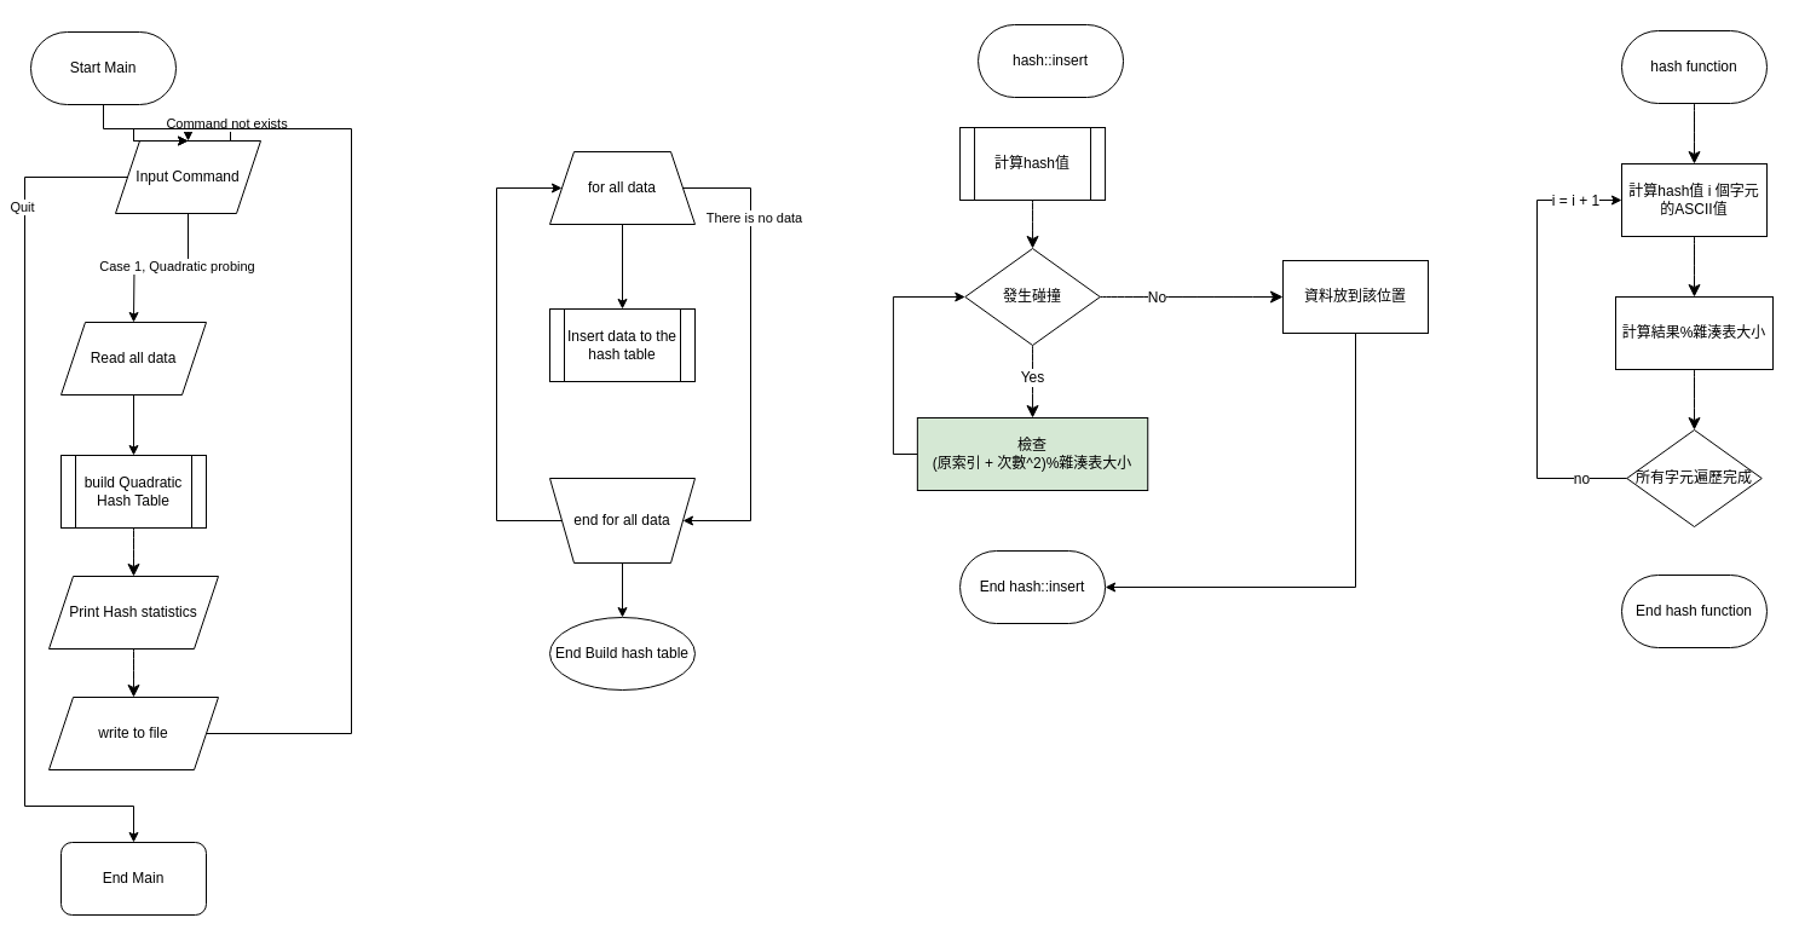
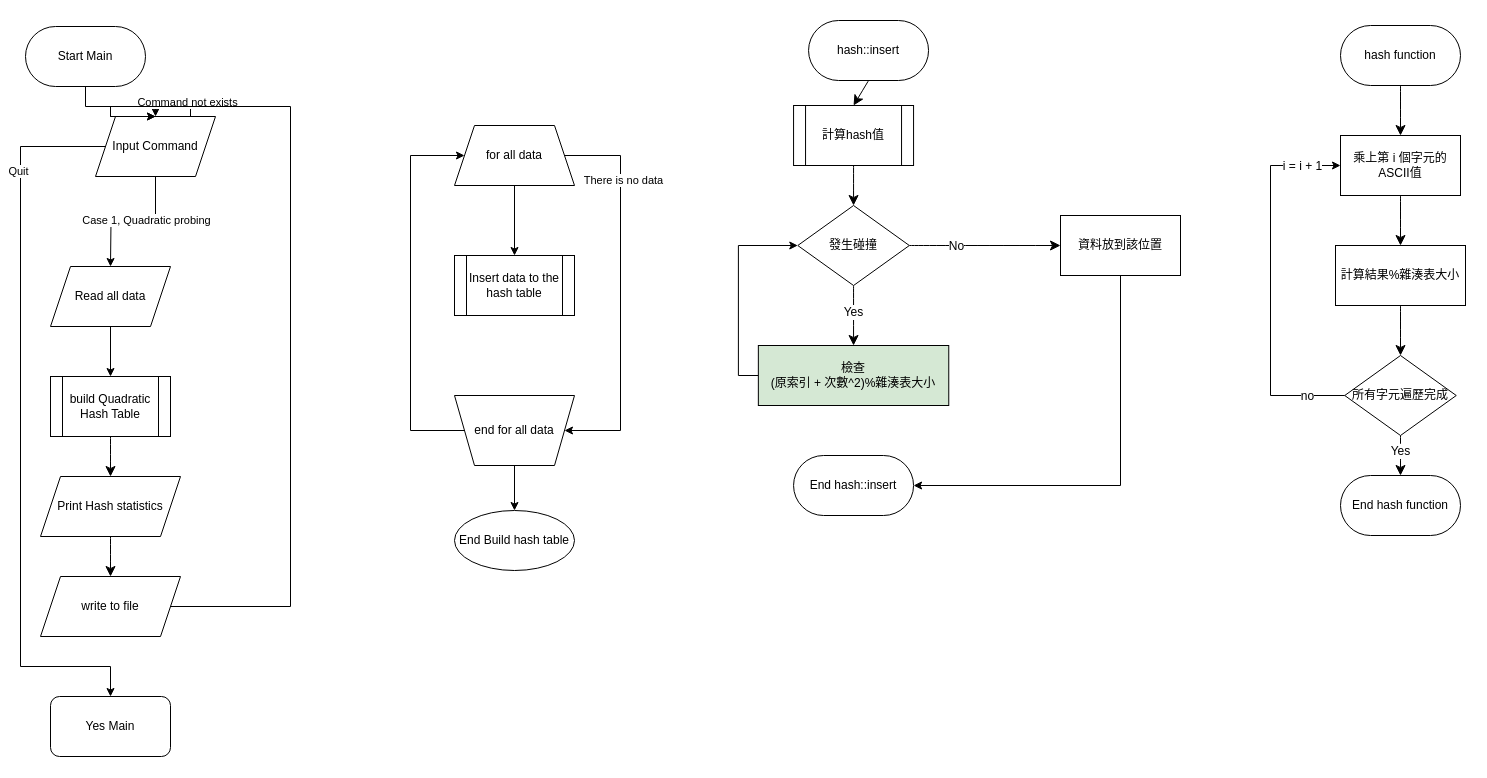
  <mxCell id="0" />
  <mxCell id="1" parent="0" />
  <mxCell id="2" style="edgeStyle=orthogonalEdgeStyle;rounded=0;orthogonalLoop=1;jettySize=auto;html=1;entryX=0.5;entryY=0;entryDx=0;entryDy=0;" parent="1" source="3" target="8" edge="1"><mxGeometry relative="1" as="geometry" /></mxCell>
  <mxCell id="3" value="Start Main" style="rounded=1;whiteSpace=wrap;html=1;arcSize=50;" parent="1" vertex="1"><mxGeometry x="25" y="26" width="120" height="60" as="geometry" /></mxCell>
  <mxCell id="4" style="edgeStyle=orthogonalEdgeStyle;rounded=0;orthogonalLoop=1;jettySize=auto;html=1;entryX=0.5;entryY=0;entryDx=0;entryDy=0;" parent="1" source="8" edge="1"><mxGeometry relative="1" as="geometry"><mxPoint x="110" y="266" as="targetPoint" /></mxGeometry></mxCell>
  <mxCell id="5" value="Case 1, Quadratic probing" style="edgeLabel;html=1;align=center;verticalAlign=middle;resizable=0;points=[];" parent="4" vertex="1" connectable="0"><mxGeometry x="-0.188" y="-2" relative="1" as="geometry"><mxPoint as="offset" /></mxGeometry></mxCell>
  <mxCell id="6" style="edgeStyle=orthogonalEdgeStyle;rounded=0;orthogonalLoop=1;jettySize=auto;html=1;entryX=0.5;entryY=0;entryDx=0;entryDy=0;" parent="1" source="8" target="17" edge="1"><mxGeometry relative="1" as="geometry"><Array as="points"><mxPoint x="20" y="146" /><mxPoint x="20" y="666" /><mxPoint x="110" y="666" /></Array></mxGeometry></mxCell>
  <mxCell id="7" value="Quit" style="edgeLabel;html=1;align=center;verticalAlign=middle;resizable=0;points=[];" parent="6" vertex="1" connectable="0"><mxGeometry x="-0.698" y="-3" relative="1" as="geometry"><mxPoint as="offset" /></mxGeometry></mxCell>
  <mxCell id="8" value="Input Command" style="shape=parallelogram;perimeter=parallelogramPerimeter;whiteSpace=wrap;html=1;fixedSize=1;" parent="1" vertex="1"><mxGeometry x="95" y="116" width="120" height="60" as="geometry" /></mxCell>
  <mxCell id="9" style="edgeStyle=orthogonalEdgeStyle;rounded=0;orthogonalLoop=1;jettySize=auto;html=1;entryX=0.5;entryY=0;entryDx=0;entryDy=0;" parent="1" source="8" target="8" edge="1"><mxGeometry relative="1" as="geometry"><Array as="points"><mxPoint x="190" y="146" /><mxPoint x="190" y="106" /><mxPoint x="110" y="106" /></Array></mxGeometry></mxCell>
  <mxCell id="10" value="Command not exists" style="edgeLabel;html=1;align=center;verticalAlign=middle;resizable=0;points=[];" parent="9" vertex="1" connectable="0"><mxGeometry x="-0.415" y="-2" relative="1" as="geometry"><mxPoint x="28" y="-3" as="offset" /></mxGeometry></mxCell>
  <mxCell id="11" style="edgeStyle=orthogonalEdgeStyle;rounded=0;orthogonalLoop=1;jettySize=auto;html=1;entryX=0.5;entryY=0;entryDx=0;entryDy=0;" parent="1" source="12" target="14" edge="1"><mxGeometry relative="1" as="geometry" /></mxCell>
  <mxCell id="12" value="Read all data" style="shape=parallelogram;perimeter=parallelogramPerimeter;whiteSpace=wrap;html=1;fixedSize=1;" parent="1" vertex="1"><mxGeometry x="50" y="266" width="120" height="60" as="geometry" /></mxCell>
  <mxCell id="13" value="" style="edgeStyle=none;curved=1;rounded=0;orthogonalLoop=1;jettySize=auto;html=1;fontSize=12;startSize=8;endSize=8;" parent="1" source="14" target="19" edge="1"><mxGeometry relative="1" as="geometry" /></mxCell>
  <mxCell id="14" value="build Quadratic&lt;div&gt;Hash Table&lt;/div&gt;" style="shape=process;whiteSpace=wrap;html=1;backgroundOutline=1;" parent="1" vertex="1"><mxGeometry x="50" y="376" width="120" height="60" as="geometry" /></mxCell>
  <mxCell id="15" style="edgeStyle=orthogonalEdgeStyle;rounded=0;orthogonalLoop=1;jettySize=auto;html=1;entryX=0.5;entryY=0;entryDx=0;entryDy=0;exitX=1;exitY=0.5;exitDx=0;exitDy=0;" parent="1" source="16" target="8" edge="1"><mxGeometry relative="1" as="geometry"><Array as="points"><mxPoint x="290" y="606" /><mxPoint x="290" y="106" /><mxPoint x="110" y="106" /></Array><mxPoint x="260" y="506" as="sourcePoint" /><mxPoint x="210" y="116" as="targetPoint" /></mxGeometry></mxCell>
  <mxCell id="16" value="write to file" style="shape=parallelogram;perimeter=parallelogramPerimeter;whiteSpace=wrap;html=1;fixedSize=1;" parent="1" vertex="1"><mxGeometry x="40" y="576" width="140" height="60" as="geometry" /></mxCell>
- <mxCell id="17" value="End Main" style="rounded=1;whiteSpace=wrap;html=1;" parent="1" vertex="1"><mxGeometry x="50" y="696" width="120" height="60" as="geometry" /></mxCell>
+ <mxCell id="17" value="Yes Main" style="rounded=1;whiteSpace=wrap;html=1;" parent="1" vertex="1"><mxGeometry x="50" y="696" width="120" height="60" as="geometry" /></mxCell>
  <mxCell id="18" value="" style="edgeStyle=none;curved=1;rounded=0;orthogonalLoop=1;jettySize=auto;html=1;fontSize=12;startSize=8;endSize=8;" parent="1" source="19" target="16" edge="1"><mxGeometry relative="1" as="geometry" /></mxCell>
  <mxCell id="19" value="Print Hash statistics" style="shape=parallelogram;perimeter=parallelogramPerimeter;whiteSpace=wrap;html=1;fixedSize=1;" parent="1" vertex="1"><mxGeometry x="40" y="476" width="140" height="60" as="geometry" /></mxCell>
  <mxCell id="20" style="edgeStyle=orthogonalEdgeStyle;rounded=0;orthogonalLoop=1;jettySize=auto;html=1;entryX=0.5;entryY=0;entryDx=0;entryDy=0;" parent="1" source="23" target="27" edge="1"><mxGeometry relative="1" as="geometry"><mxPoint x="514" y="215" as="targetPoint" /></mxGeometry></mxCell>
  <mxCell id="21" style="edgeStyle=orthogonalEdgeStyle;rounded=0;orthogonalLoop=1;jettySize=auto;html=1;entryX=1;entryY=0.5;entryDx=0;entryDy=0;" parent="1" source="23" target="26" edge="1"><mxGeometry relative="1" as="geometry"><Array as="points"><mxPoint x="620" y="155" /><mxPoint x="620" y="430" /></Array></mxGeometry></mxCell>
  <mxCell id="22" value="There is no data" style="edgeLabel;html=1;align=center;verticalAlign=middle;resizable=0;points=[];" parent="21" vertex="1" connectable="0"><mxGeometry x="-0.586" y="2" relative="1" as="geometry"><mxPoint as="offset" /></mxGeometry></mxCell>
  <mxCell id="23" value="for all data" style="shape=trapezoid;perimeter=trapezoidPerimeter;whiteSpace=wrap;html=1;fixedSize=1;" parent="1" vertex="1"><mxGeometry x="454" y="125" width="120" height="60" as="geometry" /></mxCell>
  <mxCell id="24" style="edgeStyle=orthogonalEdgeStyle;rounded=0;orthogonalLoop=1;jettySize=auto;html=1;entryX=0;entryY=0.5;entryDx=0;entryDy=0;" parent="1" source="26" target="23" edge="1"><mxGeometry relative="1" as="geometry"><Array as="points"><mxPoint x="410" y="430" /><mxPoint x="410" y="155" /></Array></mxGeometry></mxCell>
  <mxCell id="25" style="edgeStyle=orthogonalEdgeStyle;rounded=0;orthogonalLoop=1;jettySize=auto;html=1;entryX=0.5;entryY=0;entryDx=0;entryDy=0;" parent="1" source="26" target="28" edge="1"><mxGeometry relative="1" as="geometry" /></mxCell>
  <mxCell id="26" value="end for all data" style="shape=trapezoid;perimeter=trapezoidPerimeter;whiteSpace=wrap;fixedSize=1;rotation=0;verticalAlign=middle;horizontal=1;html=1;flipV=1;" parent="1" vertex="1"><mxGeometry x="454" y="395" width="120" height="70" as="geometry" /></mxCell>
  <mxCell id="27" value="Insert data to the hash table" style="shape=process;whiteSpace=wrap;html=1;backgroundOutline=1;" parent="1" vertex="1"><mxGeometry x="454" y="255" width="120" height="60" as="geometry" /></mxCell>
  <mxCell id="28" value="End Build hash table" style="ellipse;whiteSpace=wrap;html=1;" parent="1" vertex="1"><mxGeometry x="454" y="510" width="120" height="60" as="geometry" /></mxCell>
+ <mxCell id="29" style="edgeStyle=none;curved=1;rounded=0;orthogonalLoop=1;jettySize=auto;html=1;exitX=0.5;exitY=1;exitDx=0;exitDy=0;entryX=0.5;entryY=0;entryDx=0;entryDy=0;fontSize=12;startSize=8;endSize=8;" parent="1" source="30" target="35" edge="1"><mxGeometry relative="1" as="geometry" /></mxCell>
  <mxCell id="30" value="hash::insert" style="rounded=1;whiteSpace=wrap;html=1;arcSize=50;" parent="1" vertex="1"><mxGeometry x="808.06" y="20" width="120" height="60" as="geometry" /></mxCell>
  <mxCell id="31" value="End hash::insert" style="rounded=1;whiteSpace=wrap;html=1;arcSize=50;" parent="1" vertex="1"><mxGeometry x="793.06" y="455" width="120" height="60" as="geometry" /></mxCell>
  <mxCell id="32" style="edgeStyle=orthogonalEdgeStyle;rounded=0;orthogonalLoop=1;jettySize=auto;html=1;entryX=1;entryY=0.5;entryDx=0;entryDy=0;" parent="1" source="33" target="31" edge="1"><mxGeometry relative="1" as="geometry"><Array as="points"><mxPoint x="1120" y="485" /></Array></mxGeometry></mxCell>
  <mxCell id="33" value="資料放到該位置" style="rounded=0;whiteSpace=wrap;html=1;" parent="1" vertex="1"><mxGeometry x="1060" y="215" width="120" height="60" as="geometry" /></mxCell>
  <mxCell id="34" value="" style="edgeStyle=none;curved=1;rounded=0;orthogonalLoop=1;jettySize=auto;html=1;fontSize=12;startSize=8;endSize=8;" parent="1" source="35" target="41" edge="1"><mxGeometry relative="1" as="geometry" /></mxCell>
  <mxCell id="35" value="計算hash值" style="shape=process;whiteSpace=wrap;html=1;backgroundOutline=1;" parent="1" vertex="1"><mxGeometry x="793.06" y="105" width="120" height="60" as="geometry" /></mxCell>
  <mxCell id="36" style="edgeStyle=none;curved=1;rounded=0;orthogonalLoop=1;jettySize=auto;html=1;exitX=1;exitY=0.5;exitDx=0;exitDy=0;entryX=0;entryY=0.5;entryDx=0;entryDy=0;fontSize=12;startSize=8;endSize=8;" parent="1" source="41" target="33" edge="1"><mxGeometry relative="1" as="geometry" /></mxCell>
  <mxCell id="37" value="No" style="edgeLabel;html=1;align=center;verticalAlign=middle;resizable=0;points=[];fontSize=12;" parent="36" vertex="1" connectable="0"><mxGeometry x="-0.462" y="5" relative="1" as="geometry"><mxPoint x="6" y="5" as="offset" /></mxGeometry></mxCell>
  <mxCell id="38" value="" style="edgeStyle=none;curved=1;rounded=0;orthogonalLoop=1;jettySize=auto;html=1;fontSize=12;startSize=8;endSize=8;entryX=0.5;entryY=0;entryDx=0;entryDy=0;" parent="1" source="41" target="56" edge="1"><mxGeometry relative="1" as="geometry"><mxPoint x="853" y="335" as="targetPoint" /></mxGeometry></mxCell>
  <mxCell id="39" value="&lt;span style=&quot;color: rgba(0, 0, 0, 0); font-family: monospace; font-size: 0px; text-align: start; background-color: rgb(251, 251, 251);&quot;&gt;%3CmxGraphModel%3E%3Croot%3E%3CmxCell%20id%3D%220%22%2F%3E%3CmxCell%20id%3D%221%22%20parent%3D%220%22%2F%3E%3CmxCell%20id%3D%222%22%20value%3D%22Yes%22%20style%3D%22edgeLabel%3Bhtml%3D1%3Balign%3Dcenter%3BverticalAlign%3Dmiddle%3Bresizable%3D0%3Bpoints%3D%5B%5D%3BfontSize%3D12%3B%22%20vertex%3D%221%22%20connectable%3D%220%22%20parent%3D%221%22%3E%3CmxGeometry%20x%3D%221084.06%22%20y%3D%22324.647%22%20as%3D%22geometry%22%2F%3E%3C%2FmxCell%3E%3C%2Froot%3E%3C%2FmxGraphModel%3E&lt;/span&gt;" style="edgeLabel;html=1;align=center;verticalAlign=middle;resizable=0;points=[];fontSize=12;" parent="38" vertex="1" connectable="0"><mxGeometry x="-0.058" y="-2" relative="1" as="geometry"><mxPoint as="offset" /></mxGeometry></mxCell>
  <mxCell id="40" value="Yes" style="edgeLabel;html=1;align=center;verticalAlign=middle;resizable=0;points=[];fontSize=12;" parent="38" vertex="1" connectable="0"><mxGeometry x="-0.105" y="-1" relative="1" as="geometry"><mxPoint as="offset" /></mxGeometry></mxCell>
  <mxCell id="41" value="發生碰撞" style="rhombus;whiteSpace=wrap;html=1;" parent="1" vertex="1"><mxGeometry x="797.28" y="205" width="111.56" height="80" as="geometry" /></mxCell>
  <mxCell id="42" value="" style="edgeStyle=none;curved=1;rounded=0;orthogonalLoop=1;jettySize=auto;html=1;fontSize=12;startSize=8;endSize=8;" parent="1" source="43" target="45" edge="1"><mxGeometry relative="1" as="geometry" /></mxCell>
  <mxCell id="43" value="hash function" style="rounded=1;whiteSpace=wrap;html=1;arcSize=50;" parent="1" vertex="1"><mxGeometry x="1340" y="25" width="120" height="60" as="geometry" /></mxCell>
  <mxCell id="44" value="" style="edgeStyle=none;curved=1;rounded=0;orthogonalLoop=1;jettySize=auto;html=1;fontSize=12;startSize=8;endSize=8;" parent="1" source="45" target="47" edge="1"><mxGeometry relative="1" as="geometry" /></mxCell>
- <mxCell id="45" value="計算hash值 i 個字元的ASCII值" style="rounded=0;whiteSpace=wrap;html=1;" parent="1" vertex="1"><mxGeometry x="1340" y="135" width="120" height="60" as="geometry" /></mxCell>
+ <mxCell id="45" value="乘上第 i 個字元的ASCII值" style="rounded=0;whiteSpace=wrap;html=1;" parent="1" vertex="1"><mxGeometry x="1340" y="135" width="120" height="60" as="geometry" /></mxCell>
  <mxCell id="46" value="" style="edgeStyle=none;curved=1;rounded=0;orthogonalLoop=1;jettySize=auto;html=1;fontSize=12;startSize=8;endSize=8;" parent="1" source="47" target="50" edge="1"><mxGeometry relative="1" as="geometry" /></mxCell>
  <mxCell id="47" value="計算結果%雜湊表大小" style="rounded=0;whiteSpace=wrap;html=1;" parent="1" vertex="1"><mxGeometry x="1335" y="245" width="130" height="60" as="geometry" /></mxCell>
+ <mxCell id="48" value="" style="edgeStyle=none;curved=1;rounded=0;orthogonalLoop=1;jettySize=auto;html=1;fontSize=12;startSize=8;endSize=8;" parent="1" source="50" target="54" edge="1"><mxGeometry relative="1" as="geometry" /></mxCell>
+ <mxCell id="49" value="Yes" style="edgeLabel;html=1;align=center;verticalAlign=middle;resizable=0;points=[];fontSize=12;" parent="48" vertex="1" connectable="0"><mxGeometry x="-0.486" y="-4" relative="1" as="geometry"><mxPoint x="3" y="5" as="offset" /></mxGeometry></mxCell>
  <mxCell id="50" value="所有字元遍歷完成" style="rhombus;whiteSpace=wrap;html=1;" parent="1" vertex="1"><mxGeometry x="1344.22" y="355" width="111.56" height="80" as="geometry" /></mxCell>
  <mxCell id="51" style="edgeStyle=orthogonalEdgeStyle;rounded=0;orthogonalLoop=1;jettySize=auto;html=1;entryX=0;entryY=0.5;entryDx=0;entryDy=0;exitX=0;exitY=0.5;exitDx=0;exitDy=0;" parent="1" source="50" target="45" edge="1"><mxGeometry relative="1" as="geometry"><Array as="points"><mxPoint x="1270" y="395" /><mxPoint x="1270" y="165" /></Array><mxPoint x="1336" y="395" as="sourcePoint" /><mxPoint x="1340" y="275" as="targetPoint" /></mxGeometry></mxCell>
  <mxCell id="52" value="i = i + 1" style="edgeLabel;html=1;align=center;verticalAlign=middle;resizable=0;points=[];fontSize=12;" parent="51" vertex="1" connectable="0"><mxGeometry x="0.794" relative="1" as="geometry"><mxPoint as="offset" /></mxGeometry></mxCell>
  <mxCell id="53" value="no" style="edgeLabel;html=1;align=center;verticalAlign=middle;resizable=0;points=[];fontSize=12;" parent="51" vertex="1" connectable="0"><mxGeometry x="-0.796" y="3" relative="1" as="geometry"><mxPoint y="-3" as="offset" /></mxGeometry></mxCell>
  <mxCell id="54" value="End hash function" style="rounded=1;whiteSpace=wrap;html=1;arcSize=50;" parent="1" vertex="1"><mxGeometry x="1340" y="475" width="120" height="60" as="geometry" /></mxCell>
  <mxCell id="55" style="edgeStyle=orthogonalEdgeStyle;rounded=0;orthogonalLoop=1;jettySize=auto;html=1;exitX=0;exitY=0.5;exitDx=0;exitDy=0;entryX=0;entryY=0.5;entryDx=0;entryDy=0;" parent="1" source="56" target="41" edge="1"><mxGeometry relative="1" as="geometry"><mxPoint x="700" y="135" as="targetPoint" /></mxGeometry></mxCell>
  <mxCell id="56" value="檢查&lt;div&gt;(原索引 + 次數^2)%雜湊表大小&lt;/div&gt;" style="rounded=0;whiteSpace=wrap;html=1;fillColor=#d5e8d4;" parent="1" vertex="1"><mxGeometry x="757.85" y="345" width="190.41" height="60" as="geometry" /></mxCell>
